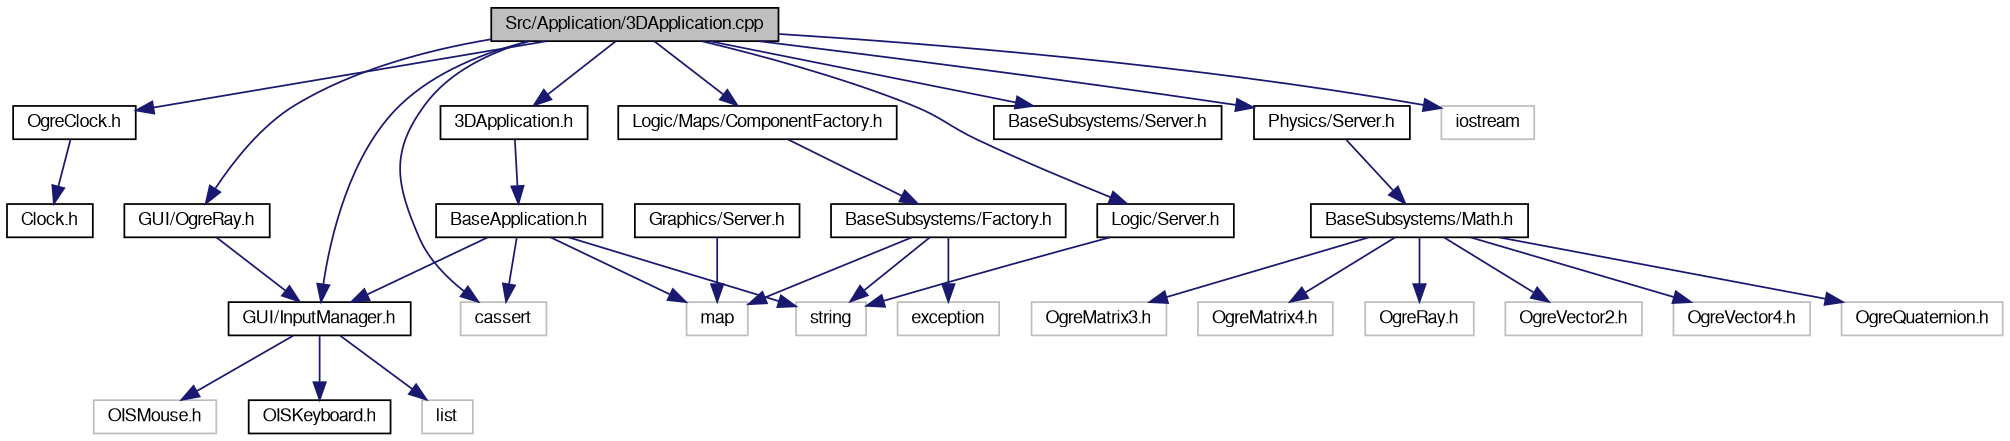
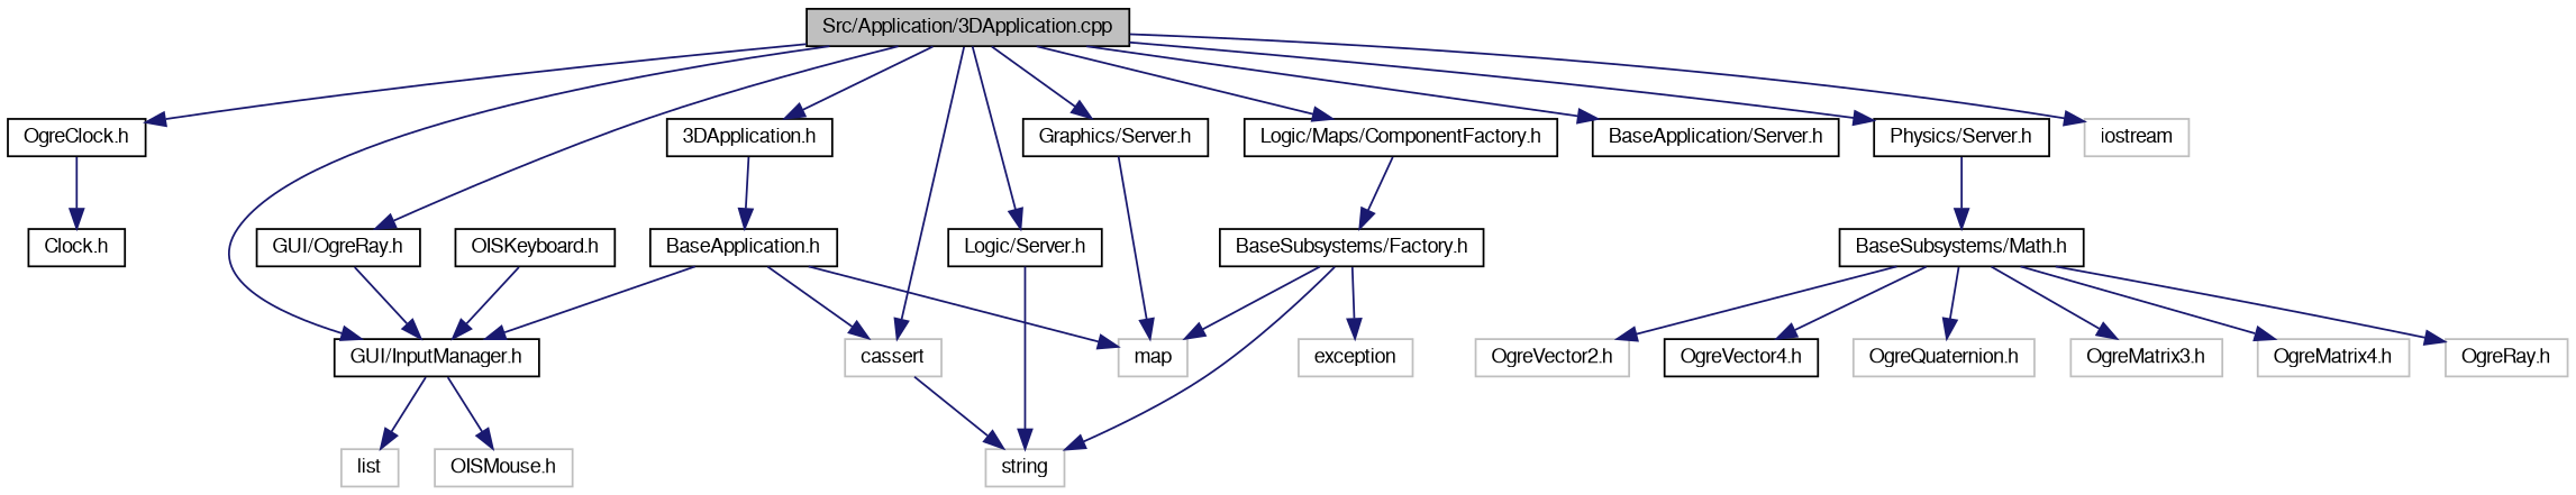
  digraph {
    node [color=black fillcolor=white fontname=FreeSans fontsize=10 shape=record style=filled]
    edge [color=midnightblue fontname=FreeSans fontsize=10 labelfontname=FreeSans labelfontsize=10 style=solid]
    n1 [fillcolor=grey75 fontcolor=black height=0.2 label="Src/Application/3DApplication.cpp" width=0.4]
    n2 [height=0.2 label="OgreClock.h" width=0.4]
    n3 [height=0.2 label="3DApplication.h" width=0.4]
    n4 [height=0.2 label="GUI/InputManager.h" width=0.4]
    n5 [color=grey75 height=0.2 label=cassert width=0.4]
    n6 [height=0.2 label="Graphics/Server.h" width=0.4]
-   n7 [height=0.2 label="BaseSubsystems/Server.h" width=0.4]
+   n7 [height=0.2 label="BaseApplication/Server.h" width=0.4]
    n8 [height=0.2 label="GUI/OgreRay.h" width=0.4]
    n9 [height=0.2 label="Logic/Server.h" width=0.4]
    n10 [height=0.2 label="Logic/Maps/ComponentFactory.h" width=0.4]
    n11 [height=0.2 label="Physics/Server.h" width=0.4]
    n12 [color=grey75 height=0.2 label=iostream width=0.4]
    n13 [height=0.2 label="Clock.h" width=0.4]
    n14 [height=0.2 label="BaseApplication.h" width=0.4]
    n15 [color=grey75 height=0.2 label="OISMouse.h" width=0.4]
    n16 [height=0.2 label="OISKeyboard.h" width=0.4]
    n17 [color=grey75 height=0.2 label=list width=0.4]
    n18 [color=grey75 height=0.2 label=map width=0.4]
    n19 [color=grey75 height=0.2 label=string width=0.4]
    n20 [height=0.2 label="BaseSubsystems/Factory.h" width=0.4]
    n21 [height=0.2 label="BaseSubsystems/Math.h" width=0.4]
    n22 [color=grey75 height=0.2 label=exception width=0.4]
    n23 [color=grey75 height=0.2 label="OgreVector2.h" width=0.4]
-   n24 [color=grey75 height=0.2 label="OgreVector4.h" width=0.4]
+   n24 [height=0.2 label="OgreVector4.h" width=0.4]
    n25 [color=grey75 height=0.2 label="OgreQuaternion.h" width=0.4]
    n26 [color=grey75 height=0.2 label="OgreMatrix3.h" width=0.4]
    n27 [color=grey75 height=0.2 label="OgreMatrix4.h" width=0.4]
    n28 [color=grey75 height=0.2 label="OgreRay.h" width=0.4]
    n1 -> n2
    n1 -> n3
    n1 -> n4
    n1 -> n5
+   n1 -> n6
    n1 -> n7
    n1 -> n8
    n1 -> n9
    n1 -> n10
    n1 -> n11
    n1 -> n12
    n2 -> n13
    n3 -> n14
    n4 -> n15
-   n4 -> n16
+   n16 -> n4
    n4 -> n17
    n6 -> n18
    n8 -> n4
    n9 -> n19
    n10 -> n20
    n11 -> n21
    n14 -> n4
    n14 -> n5
    n14 -> n18
-   n14 -> n19
+   n5 -> n19
    n20 -> n18
    n20 -> n19
    n20 -> n22
    n21 -> n23
    n21 -> n24
    n21 -> n25
    n21 -> n26
    n21 -> n27
    n21 -> n28
  }
